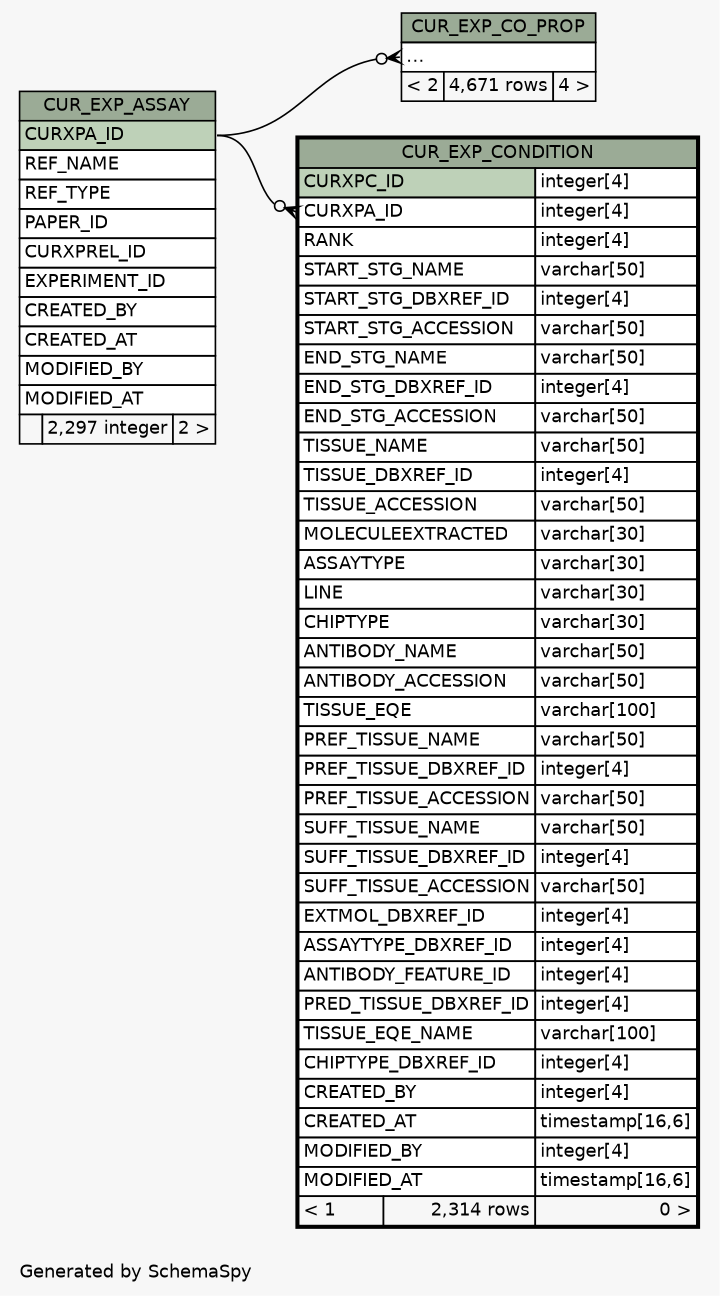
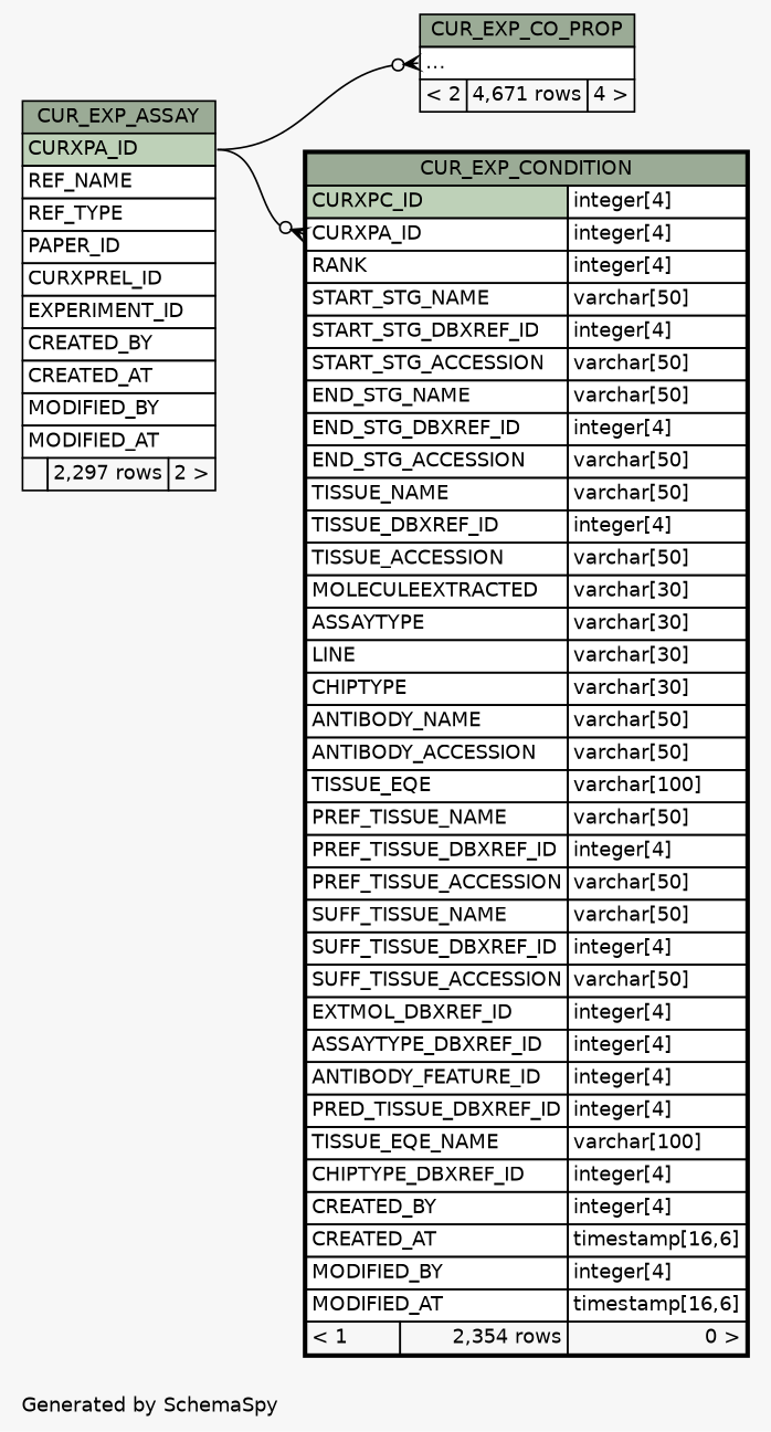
  digraph {
    bgcolor="#f7f7f7"
    fontname=Helvetica
    fontsize=11
    label="\nGenerated by SchemaSpy"
    labeljust=l
    nodesep=0.18
    rankdir=RL
    ranksep=0.46
    node [fontname=Helvetica fontsize=11 shape=plaintext]
    edge [arrowhead=none arrowsize=0.8 arrowtail=crowodot dir=back headport="CURXPA_ID:e"]
    n1 [label=<     <TABLE BORDER="0" CELLBORDER="1" CELLSPACING="0" BGCOLOR="#ffffff">       <TR><TD COLSPAN="3" BGCOLOR="#9bab96" ALIGN="CENTER">CUR_EXP_CO_PROP</TD></TR>       <TR><TD PORT="elipses" COLSPAN="3" ALIGN="LEFT">...</TD></TR>       <TR><TD ALIGN="LEFT" BGCOLOR="#f7f7f7">&lt; 2</TD><TD ALIGN="RIGHT" BGCOLOR="#f7f7f7">4,671 rows</TD><TD ALIGN="RIGHT" BGCOLOR="#f7f7f7">4 &gt;</TD></TR>     </TABLE>>]
-   n2 [label=<     <TABLE BORDER="0" CELLBORDER="1" CELLSPACING="0" BGCOLOR="#ffffff">       <TR><TD COLSPAN="3" BGCOLOR="#9bab96" ALIGN="CENTER">CUR_EXP_ASSAY</TD></TR>       <TR><TD PORT="CURXPA_ID" COLSPAN="3" BGCOLOR="#bed1b8" ALIGN="LEFT">CURXPA_ID</TD></TR>       <TR><TD PORT="REF_NAME" COLSPAN="3" ALIGN="LEFT">REF_NAME</TD></TR>       <TR><TD PORT="REF_TYPE" COLSPAN="3" ALIGN="LEFT">REF_TYPE</TD></TR>       <TR><TD PORT="PAPER_ID" COLSPAN="3" ALIGN="LEFT">PAPER_ID</TD></TR>       <TR><TD PORT="CURXPREL_ID" COLSPAN="3" ALIGN="LEFT">CURXPREL_ID</TD></TR>       <TR><TD PORT="EXPERIMENT_ID" COLSPAN="3" ALIGN="LEFT">EXPERIMENT_ID</TD></TR>       <TR><TD PORT="CREATED_BY" COLSPAN="3" ALIGN="LEFT">CREATED_BY</TD></TR>       <TR><TD PORT="CREATED_AT" COLSPAN="3" ALIGN="LEFT">CREATED_AT</TD></TR>       <TR><TD PORT="MODIFIED_BY" COLSPAN="3" ALIGN="LEFT">MODIFIED_BY</TD></TR>       <TR><TD PORT="MODIFIED_AT" COLSPAN="3" ALIGN="LEFT">MODIFIED_AT</TD></TR>       <TR><TD ALIGN="LEFT" BGCOLOR="#f7f7f7">  </TD><TD ALIGN="RIGHT" BGCOLOR="#f7f7f7">2,297 integer</TD><TD ALIGN="RIGHT" BGCOLOR="#f7f7f7">2 &gt;</TD></TR>     </TABLE>>]
-   n3 [label=<     <TABLE BORDER="2" CELLBORDER="1" CELLSPACING="0" BGCOLOR="#ffffff">       <TR><TD COLSPAN="3" BGCOLOR="#9bab96" ALIGN="CENTER">CUR_EXP_CONDITION</TD></TR>       <TR><TD PORT="CURXPC_ID" COLSPAN="2" BGCOLOR="#bed1b8" ALIGN="LEFT">CURXPC_ID</TD><TD PORT="CURXPC_ID.type" ALIGN="LEFT">integer[4]</TD></TR>       <TR><TD PORT="CURXPA_ID" COLSPAN="2" ALIGN="LEFT">CURXPA_ID</TD><TD PORT="CURXPA_ID.type" ALIGN="LEFT">integer[4]</TD></TR>       <TR><TD PORT="RANK" COLSPAN="2" ALIGN="LEFT">RANK</TD><TD PORT="RANK.type" ALIGN="LEFT">integer[4]</TD></TR>       <TR><TD PORT="START_STG_NAME" COLSPAN="2" ALIGN="LEFT">START_STG_NAME</TD><TD PORT="START_STG_NAME.type" ALIGN="LEFT">varchar[50]</TD></TR>       <TR><TD PORT="START_STG_DBXREF_ID" COLSPAN="2" ALIGN="LEFT">START_STG_DBXREF_ID</TD><TD PORT="START_STG_DBXREF_ID.type" ALIGN="LEFT">integer[4]</TD></TR>       <TR><TD PORT="START_STG_ACCESSION" COLSPAN="2" ALIGN="LEFT">START_STG_ACCESSION</TD><TD PORT="START_STG_ACCESSION.type" ALIGN="LEFT">varchar[50]</TD></TR>       <TR><TD PORT="END_STG_NAME" COLSPAN="2" ALIGN="LEFT">END_STG_NAME</TD><TD PORT="END_STG_NAME.type" ALIGN="LEFT">varchar[50]</TD></TR>       <TR><TD PORT="END_STG_DBXREF_ID" COLSPAN="2" ALIGN="LEFT">END_STG_DBXREF_ID</TD><TD PORT="END_STG_DBXREF_ID.type" ALIGN="LEFT">integer[4]</TD></TR>       <TR><TD PORT="END_STG_ACCESSION" COLSPAN="2" ALIGN="LEFT">END_STG_ACCESSION</TD><TD PORT="END_STG_ACCESSION.type" ALIGN="LEFT">varchar[50]</TD></TR>       <TR><TD PORT="TISSUE_NAME" COLSPAN="2" ALIGN="LEFT">TISSUE_NAME</TD><TD PORT="TISSUE_NAME.type" ALIGN="LEFT">varchar[50]</TD></TR>       <TR><TD PORT="TISSUE_DBXREF_ID" COLSPAN="2" ALIGN="LEFT">TISSUE_DBXREF_ID</TD><TD PORT="TISSUE_DBXREF_ID.type" ALIGN="LEFT">integer[4]</TD></TR>       <TR><TD PORT="TISSUE_ACCESSION" COLSPAN="2" ALIGN="LEFT">TISSUE_ACCESSION</TD><TD PORT="TISSUE_ACCESSION.type" ALIGN="LEFT">varchar[50]</TD></TR>       <TR><TD PORT="MOLECULEEXTRACTED" COLSPAN="2" ALIGN="LEFT">MOLECULEEXTRACTED</TD><TD PORT="MOLECULEEXTRACTED.type" ALIGN="LEFT">varchar[30]</TD></TR>       <TR><TD PORT="ASSAYTYPE" COLSPAN="2" ALIGN="LEFT">ASSAYTYPE</TD><TD PORT="ASSAYTYPE.type" ALIGN="LEFT">varchar[30]</TD></TR>       <TR><TD PORT="LINE" COLSPAN="2" ALIGN="LEFT">LINE</TD><TD PORT="LINE.type" ALIGN="LEFT">varchar[30]</TD></TR>       <TR><TD PORT="CHIPTYPE" COLSPAN="2" ALIGN="LEFT">CHIPTYPE</TD><TD PORT="CHIPTYPE.type" ALIGN="LEFT">varchar[30]</TD></TR>       <TR><TD PORT="ANTIBODY_NAME" COLSPAN="2" ALIGN="LEFT">ANTIBODY_NAME</TD><TD PORT="ANTIBODY_NAME.type" ALIGN="LEFT">varchar[50]</TD></TR>       <TR><TD PORT="ANTIBODY_ACCESSION" COLSPAN="2" ALIGN="LEFT">ANTIBODY_ACCESSION</TD><TD PORT="ANTIBODY_ACCESSION.type" ALIGN="LEFT">varchar[50]</TD></TR>       <TR><TD PORT="TISSUE_EQE" COLSPAN="2" ALIGN="LEFT">TISSUE_EQE</TD><TD PORT="TISSUE_EQE.type" ALIGN="LEFT">varchar[100]</TD></TR>       <TR><TD PORT="PREF_TISSUE_NAME" COLSPAN="2" ALIGN="LEFT">PREF_TISSUE_NAME</TD><TD PORT="PREF_TISSUE_NAME.type" ALIGN="LEFT">varchar[50]</TD></TR>       <TR><TD PORT="PREF_TISSUE_DBXREF_ID" COLSPAN="2" ALIGN="LEFT">PREF_TISSUE_DBXREF_ID</TD><TD PORT="PREF_TISSUE_DBXREF_ID.type" ALIGN="LEFT">integer[4]</TD></TR>       <TR><TD PORT="PREF_TISSUE_ACCESSION" COLSPAN="2" ALIGN="LEFT">PREF_TISSUE_ACCESSION</TD><TD PORT="PREF_TISSUE_ACCESSION.type" ALIGN="LEFT">varchar[50]</TD></TR>       <TR><TD PORT="SUFF_TISSUE_NAME" COLSPAN="2" ALIGN="LEFT">SUFF_TISSUE_NAME</TD><TD PORT="SUFF_TISSUE_NAME.type" ALIGN="LEFT">varchar[50]</TD></TR>       <TR><TD PORT="SUFF_TISSUE_DBXREF_ID" COLSPAN="2" ALIGN="LEFT">SUFF_TISSUE_DBXREF_ID</TD><TD PORT="SUFF_TISSUE_DBXREF_ID.type" ALIGN="LEFT">integer[4]</TD></TR>       <TR><TD PORT="SUFF_TISSUE_ACCESSION" COLSPAN="2" ALIGN="LEFT">SUFF_TISSUE_ACCESSION</TD><TD PORT="SUFF_TISSUE_ACCESSION.type" ALIGN="LEFT">varchar[50]</TD></TR>       <TR><TD PORT="EXTMOL_DBXREF_ID" COLSPAN="2" ALIGN="LEFT">EXTMOL_DBXREF_ID</TD><TD PORT="EXTMOL_DBXREF_ID.type" ALIGN="LEFT">integer[4]</TD></TR>       <TR><TD PORT="ASSAYTYPE_DBXREF_ID" COLSPAN="2" ALIGN="LEFT">ASSAYTYPE_DBXREF_ID</TD><TD PORT="ASSAYTYPE_DBXREF_ID.type" ALIGN="LEFT">integer[4]</TD></TR>       <TR><TD PORT="ANTIBODY_FEATURE_ID" COLSPAN="2" ALIGN="LEFT">ANTIBODY_FEATURE_ID</TD><TD PORT="ANTIBODY_FEATURE_ID.type" ALIGN="LEFT">integer[4]</TD></TR>       <TR><TD PORT="PRED_TISSUE_DBXREF_ID" COLSPAN="2" ALIGN="LEFT">PRED_TISSUE_DBXREF_ID</TD><TD PORT="PRED_TISSUE_DBXREF_ID.type" ALIGN="LEFT">integer[4]</TD></TR>       <TR><TD PORT="TISSUE_EQE_NAME" COLSPAN="2" ALIGN="LEFT">TISSUE_EQE_NAME</TD><TD PORT="TISSUE_EQE_NAME.type" ALIGN="LEFT">varchar[100]</TD></TR>       <TR><TD PORT="CHIPTYPE_DBXREF_ID" COLSPAN="2" ALIGN="LEFT">CHIPTYPE_DBXREF_ID</TD><TD PORT="CHIPTYPE_DBXREF_ID.type" ALIGN="LEFT">integer[4]</TD></TR>       <TR><TD PORT="CREATED_BY" COLSPAN="2" ALIGN="LEFT">CREATED_BY</TD><TD PORT="CREATED_BY.type" ALIGN="LEFT">integer[4]</TD></TR>       <TR><TD PORT="CREATED_AT" COLSPAN="2" ALIGN="LEFT">CREATED_AT</TD><TD PORT="CREATED_AT.type" ALIGN="LEFT">timestamp[16,6]</TD></TR>       <TR><TD PORT="MODIFIED_BY" COLSPAN="2" ALIGN="LEFT">MODIFIED_BY</TD><TD PORT="MODIFIED_BY.type" ALIGN="LEFT">integer[4]</TD></TR>       <TR><TD PORT="MODIFIED_AT" COLSPAN="2" ALIGN="LEFT">MODIFIED_AT</TD><TD PORT="MODIFIED_AT.type" ALIGN="LEFT">timestamp[16,6]</TD></TR>       <TR><TD ALIGN="LEFT" BGCOLOR="#f7f7f7">&lt; 1</TD><TD ALIGN="RIGHT" BGCOLOR="#f7f7f7">2,314 rows</TD><TD ALIGN="RIGHT" BGCOLOR="#f7f7f7">0 &gt;</TD></TR>     </TABLE>>]
+   n2 [label=<     <TABLE BORDER="0" CELLBORDER="1" CELLSPACING="0" BGCOLOR="#ffffff">       <TR><TD COLSPAN="3" BGCOLOR="#9bab96" ALIGN="CENTER">CUR_EXP_ASSAY</TD></TR>       <TR><TD PORT="CURXPA_ID" COLSPAN="3" BGCOLOR="#bed1b8" ALIGN="LEFT">CURXPA_ID</TD></TR>       <TR><TD PORT="REF_NAME" COLSPAN="3" ALIGN="LEFT">REF_NAME</TD></TR>       <TR><TD PORT="REF_TYPE" COLSPAN="3" ALIGN="LEFT">REF_TYPE</TD></TR>       <TR><TD PORT="PAPER_ID" COLSPAN="3" ALIGN="LEFT">PAPER_ID</TD></TR>       <TR><TD PORT="CURXPREL_ID" COLSPAN="3" ALIGN="LEFT">CURXPREL_ID</TD></TR>       <TR><TD PORT="EXPERIMENT_ID" COLSPAN="3" ALIGN="LEFT">EXPERIMENT_ID</TD></TR>       <TR><TD PORT="CREATED_BY" COLSPAN="3" ALIGN="LEFT">CREATED_BY</TD></TR>       <TR><TD PORT="CREATED_AT" COLSPAN="3" ALIGN="LEFT">CREATED_AT</TD></TR>       <TR><TD PORT="MODIFIED_BY" COLSPAN="3" ALIGN="LEFT">MODIFIED_BY</TD></TR>       <TR><TD PORT="MODIFIED_AT" COLSPAN="3" ALIGN="LEFT">MODIFIED_AT</TD></TR>       <TR><TD ALIGN="LEFT" BGCOLOR="#f7f7f7">  </TD><TD ALIGN="RIGHT" BGCOLOR="#f7f7f7">2,297 rows</TD><TD ALIGN="RIGHT" BGCOLOR="#f7f7f7">2 &gt;</TD></TR>     </TABLE>>]
+   n3 [label=<     <TABLE BORDER="2" CELLBORDER="1" CELLSPACING="0" BGCOLOR="#ffffff">       <TR><TD COLSPAN="3" BGCOLOR="#9bab96" ALIGN="CENTER">CUR_EXP_CONDITION</TD></TR>       <TR><TD PORT="CURXPC_ID" COLSPAN="2" BGCOLOR="#bed1b8" ALIGN="LEFT">CURXPC_ID</TD><TD PORT="CURXPC_ID.type" ALIGN="LEFT">integer[4]</TD></TR>       <TR><TD PORT="CURXPA_ID" COLSPAN="2" ALIGN="LEFT">CURXPA_ID</TD><TD PORT="CURXPA_ID.type" ALIGN="LEFT">integer[4]</TD></TR>       <TR><TD PORT="RANK" COLSPAN="2" ALIGN="LEFT">RANK</TD><TD PORT="RANK.type" ALIGN="LEFT">integer[4]</TD></TR>       <TR><TD PORT="START_STG_NAME" COLSPAN="2" ALIGN="LEFT">START_STG_NAME</TD><TD PORT="START_STG_NAME.type" ALIGN="LEFT">varchar[50]</TD></TR>       <TR><TD PORT="START_STG_DBXREF_ID" COLSPAN="2" ALIGN="LEFT">START_STG_DBXREF_ID</TD><TD PORT="START_STG_DBXREF_ID.type" ALIGN="LEFT">integer[4]</TD></TR>       <TR><TD PORT="START_STG_ACCESSION" COLSPAN="2" ALIGN="LEFT">START_STG_ACCESSION</TD><TD PORT="START_STG_ACCESSION.type" ALIGN="LEFT">varchar[50]</TD></TR>       <TR><TD PORT="END_STG_NAME" COLSPAN="2" ALIGN="LEFT">END_STG_NAME</TD><TD PORT="END_STG_NAME.type" ALIGN="LEFT">varchar[50]</TD></TR>       <TR><TD PORT="END_STG_DBXREF_ID" COLSPAN="2" ALIGN="LEFT">END_STG_DBXREF_ID</TD><TD PORT="END_STG_DBXREF_ID.type" ALIGN="LEFT">integer[4]</TD></TR>       <TR><TD PORT="END_STG_ACCESSION" COLSPAN="2" ALIGN="LEFT">END_STG_ACCESSION</TD><TD PORT="END_STG_ACCESSION.type" ALIGN="LEFT">varchar[50]</TD></TR>       <TR><TD PORT="TISSUE_NAME" COLSPAN="2" ALIGN="LEFT">TISSUE_NAME</TD><TD PORT="TISSUE_NAME.type" ALIGN="LEFT">varchar[50]</TD></TR>       <TR><TD PORT="TISSUE_DBXREF_ID" COLSPAN="2" ALIGN="LEFT">TISSUE_DBXREF_ID</TD><TD PORT="TISSUE_DBXREF_ID.type" ALIGN="LEFT">integer[4]</TD></TR>       <TR><TD PORT="TISSUE_ACCESSION" COLSPAN="2" ALIGN="LEFT">TISSUE_ACCESSION</TD><TD PORT="TISSUE_ACCESSION.type" ALIGN="LEFT">varchar[50]</TD></TR>       <TR><TD PORT="MOLECULEEXTRACTED" COLSPAN="2" ALIGN="LEFT">MOLECULEEXTRACTED</TD><TD PORT="MOLECULEEXTRACTED.type" ALIGN="LEFT">varchar[30]</TD></TR>       <TR><TD PORT="ASSAYTYPE" COLSPAN="2" ALIGN="LEFT">ASSAYTYPE</TD><TD PORT="ASSAYTYPE.type" ALIGN="LEFT">varchar[30]</TD></TR>       <TR><TD PORT="LINE" COLSPAN="2" ALIGN="LEFT">LINE</TD><TD PORT="LINE.type" ALIGN="LEFT">varchar[30]</TD></TR>       <TR><TD PORT="CHIPTYPE" COLSPAN="2" ALIGN="LEFT">CHIPTYPE</TD><TD PORT="CHIPTYPE.type" ALIGN="LEFT">varchar[30]</TD></TR>       <TR><TD PORT="ANTIBODY_NAME" COLSPAN="2" ALIGN="LEFT">ANTIBODY_NAME</TD><TD PORT="ANTIBODY_NAME.type" ALIGN="LEFT">varchar[50]</TD></TR>       <TR><TD PORT="ANTIBODY_ACCESSION" COLSPAN="2" ALIGN="LEFT">ANTIBODY_ACCESSION</TD><TD PORT="ANTIBODY_ACCESSION.type" ALIGN="LEFT">varchar[50]</TD></TR>       <TR><TD PORT="TISSUE_EQE" COLSPAN="2" ALIGN="LEFT">TISSUE_EQE</TD><TD PORT="TISSUE_EQE.type" ALIGN="LEFT">varchar[100]</TD></TR>       <TR><TD PORT="PREF_TISSUE_NAME" COLSPAN="2" ALIGN="LEFT">PREF_TISSUE_NAME</TD><TD PORT="PREF_TISSUE_NAME.type" ALIGN="LEFT">varchar[50]</TD></TR>       <TR><TD PORT="PREF_TISSUE_DBXREF_ID" COLSPAN="2" ALIGN="LEFT">PREF_TISSUE_DBXREF_ID</TD><TD PORT="PREF_TISSUE_DBXREF_ID.type" ALIGN="LEFT">integer[4]</TD></TR>       <TR><TD PORT="PREF_TISSUE_ACCESSION" COLSPAN="2" ALIGN="LEFT">PREF_TISSUE_ACCESSION</TD><TD PORT="PREF_TISSUE_ACCESSION.type" ALIGN="LEFT">varchar[50]</TD></TR>       <TR><TD PORT="SUFF_TISSUE_NAME" COLSPAN="2" ALIGN="LEFT">SUFF_TISSUE_NAME</TD><TD PORT="SUFF_TISSUE_NAME.type" ALIGN="LEFT">varchar[50]</TD></TR>       <TR><TD PORT="SUFF_TISSUE_DBXREF_ID" COLSPAN="2" ALIGN="LEFT">SUFF_TISSUE_DBXREF_ID</TD><TD PORT="SUFF_TISSUE_DBXREF_ID.type" ALIGN="LEFT">integer[4]</TD></TR>       <TR><TD PORT="SUFF_TISSUE_ACCESSION" COLSPAN="2" ALIGN="LEFT">SUFF_TISSUE_ACCESSION</TD><TD PORT="SUFF_TISSUE_ACCESSION.type" ALIGN="LEFT">varchar[50]</TD></TR>       <TR><TD PORT="EXTMOL_DBXREF_ID" COLSPAN="2" ALIGN="LEFT">EXTMOL_DBXREF_ID</TD><TD PORT="EXTMOL_DBXREF_ID.type" ALIGN="LEFT">integer[4]</TD></TR>       <TR><TD PORT="ASSAYTYPE_DBXREF_ID" COLSPAN="2" ALIGN="LEFT">ASSAYTYPE_DBXREF_ID</TD><TD PORT="ASSAYTYPE_DBXREF_ID.type" ALIGN="LEFT">integer[4]</TD></TR>       <TR><TD PORT="ANTIBODY_FEATURE_ID" COLSPAN="2" ALIGN="LEFT">ANTIBODY_FEATURE_ID</TD><TD PORT="ANTIBODY_FEATURE_ID.type" ALIGN="LEFT">integer[4]</TD></TR>       <TR><TD PORT="PRED_TISSUE_DBXREF_ID" COLSPAN="2" ALIGN="LEFT">PRED_TISSUE_DBXREF_ID</TD><TD PORT="PRED_TISSUE_DBXREF_ID.type" ALIGN="LEFT">integer[4]</TD></TR>       <TR><TD PORT="TISSUE_EQE_NAME" COLSPAN="2" ALIGN="LEFT">TISSUE_EQE_NAME</TD><TD PORT="TISSUE_EQE_NAME.type" ALIGN="LEFT">varchar[100]</TD></TR>       <TR><TD PORT="CHIPTYPE_DBXREF_ID" COLSPAN="2" ALIGN="LEFT">CHIPTYPE_DBXREF_ID</TD><TD PORT="CHIPTYPE_DBXREF_ID.type" ALIGN="LEFT">integer[4]</TD></TR>       <TR><TD PORT="CREATED_BY" COLSPAN="2" ALIGN="LEFT">CREATED_BY</TD><TD PORT="CREATED_BY.type" ALIGN="LEFT">integer[4]</TD></TR>       <TR><TD PORT="CREATED_AT" COLSPAN="2" ALIGN="LEFT">CREATED_AT</TD><TD PORT="CREATED_AT.type" ALIGN="LEFT">timestamp[16,6]</TD></TR>       <TR><TD PORT="MODIFIED_BY" COLSPAN="2" ALIGN="LEFT">MODIFIED_BY</TD><TD PORT="MODIFIED_BY.type" ALIGN="LEFT">integer[4]</TD></TR>       <TR><TD PORT="MODIFIED_AT" COLSPAN="2" ALIGN="LEFT">MODIFIED_AT</TD><TD PORT="MODIFIED_AT.type" ALIGN="LEFT">timestamp[16,6]</TD></TR>       <TR><TD ALIGN="LEFT" BGCOLOR="#f7f7f7">&lt; 1</TD><TD ALIGN="RIGHT" BGCOLOR="#f7f7f7">2,354 rows</TD><TD ALIGN="RIGHT" BGCOLOR="#f7f7f7">0 &gt;</TD></TR>     </TABLE>>]
    n1 -> n2 [tailport="elipses:w"]
    n3 -> n2 [tailport="CURXPA_ID:w"]
  }
